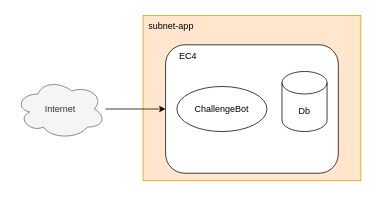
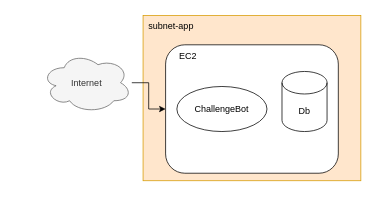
  <mxCell id="0" />
  <mxCell id="1" parent="0" />
  <mxCell id="2" value="" style="rounded=0;whiteSpace=wrap;html=1;fillColor=#ffe6cc;strokeColor=#d79b00;" parent="1" vertex="1"><mxGeometry x="190" y="20" width="290" height="220" as="geometry" /></mxCell>
  <mxCell id="3" value="" style="rounded=1;whiteSpace=wrap;html=1;fillColor=default;" parent="1" vertex="1"><mxGeometry x="220" y="59" width="230" height="171" as="geometry" /></mxCell>
  <mxCell id="4" value="Db" style="shape=cylinder3;whiteSpace=wrap;html=1;boundedLbl=1;backgroundOutline=1;size=15;fillColor=default;" parent="1" vertex="1"><mxGeometry x="375" y="94.5" width="60" height="80" as="geometry" /></mxCell>
  <mxCell id="5" value="subnet-app" style="text;html=1;strokeColor=none;fillColor=none;align=center;verticalAlign=middle;whiteSpace=wrap;rounded=0;" parent="1" vertex="1"><mxGeometry x="190" y="20" width="75" height="30" as="geometry" /></mxCell>
  <mxCell id="6" style="edgeStyle=orthogonalEdgeStyle;rounded=0;orthogonalLoop=1;jettySize=auto;html=1;entryX=0;entryY=0.5;entryDx=0;entryDy=0;" parent="1" source="7" target="3" edge="1"><mxGeometry relative="1" as="geometry" /></mxCell>
- <mxCell id="7" value="Internet" style="ellipse;shape=cloud;whiteSpace=wrap;html=1;fillColor=#f5f5f5;fontColor=#333333;strokeColor=#666666;" parent="1" vertex="1"><mxGeometry x="20" y="104.5" width="120" height="80" as="geometry" /></mxCell>
+ <mxCell id="7" value="Internet" style="ellipse;shape=cloud;whiteSpace=wrap;html=1;fillColor=#f5f5f5;fontColor=#333333;strokeColor=#666666;" parent="1" vertex="1"><mxGeometry x="55" y="69.5" width="120" height="80" as="geometry" /></mxCell>
  <mxCell id="8" value="ChallengeBot" style="ellipse;whiteSpace=wrap;html=1;" vertex="1" parent="1"><mxGeometry x="235" y="114.5" width="120" height="60" as="geometry" /></mxCell>
- <mxCell id="9" value="EC4" style="text;html=1;strokeColor=none;fillColor=none;align=center;verticalAlign=middle;whiteSpace=wrap;rounded=0;" vertex="1" parent="1"><mxGeometry x="220" y="60" width="60" height="30" as="geometry" /></mxCell>
+ <mxCell id="9" value="EC2" style="text;html=1;strokeColor=none;fillColor=none;align=center;verticalAlign=middle;whiteSpace=wrap;rounded=0;" vertex="1" parent="1"><mxGeometry x="220" y="60" width="60" height="30" as="geometry" /></mxCell>
